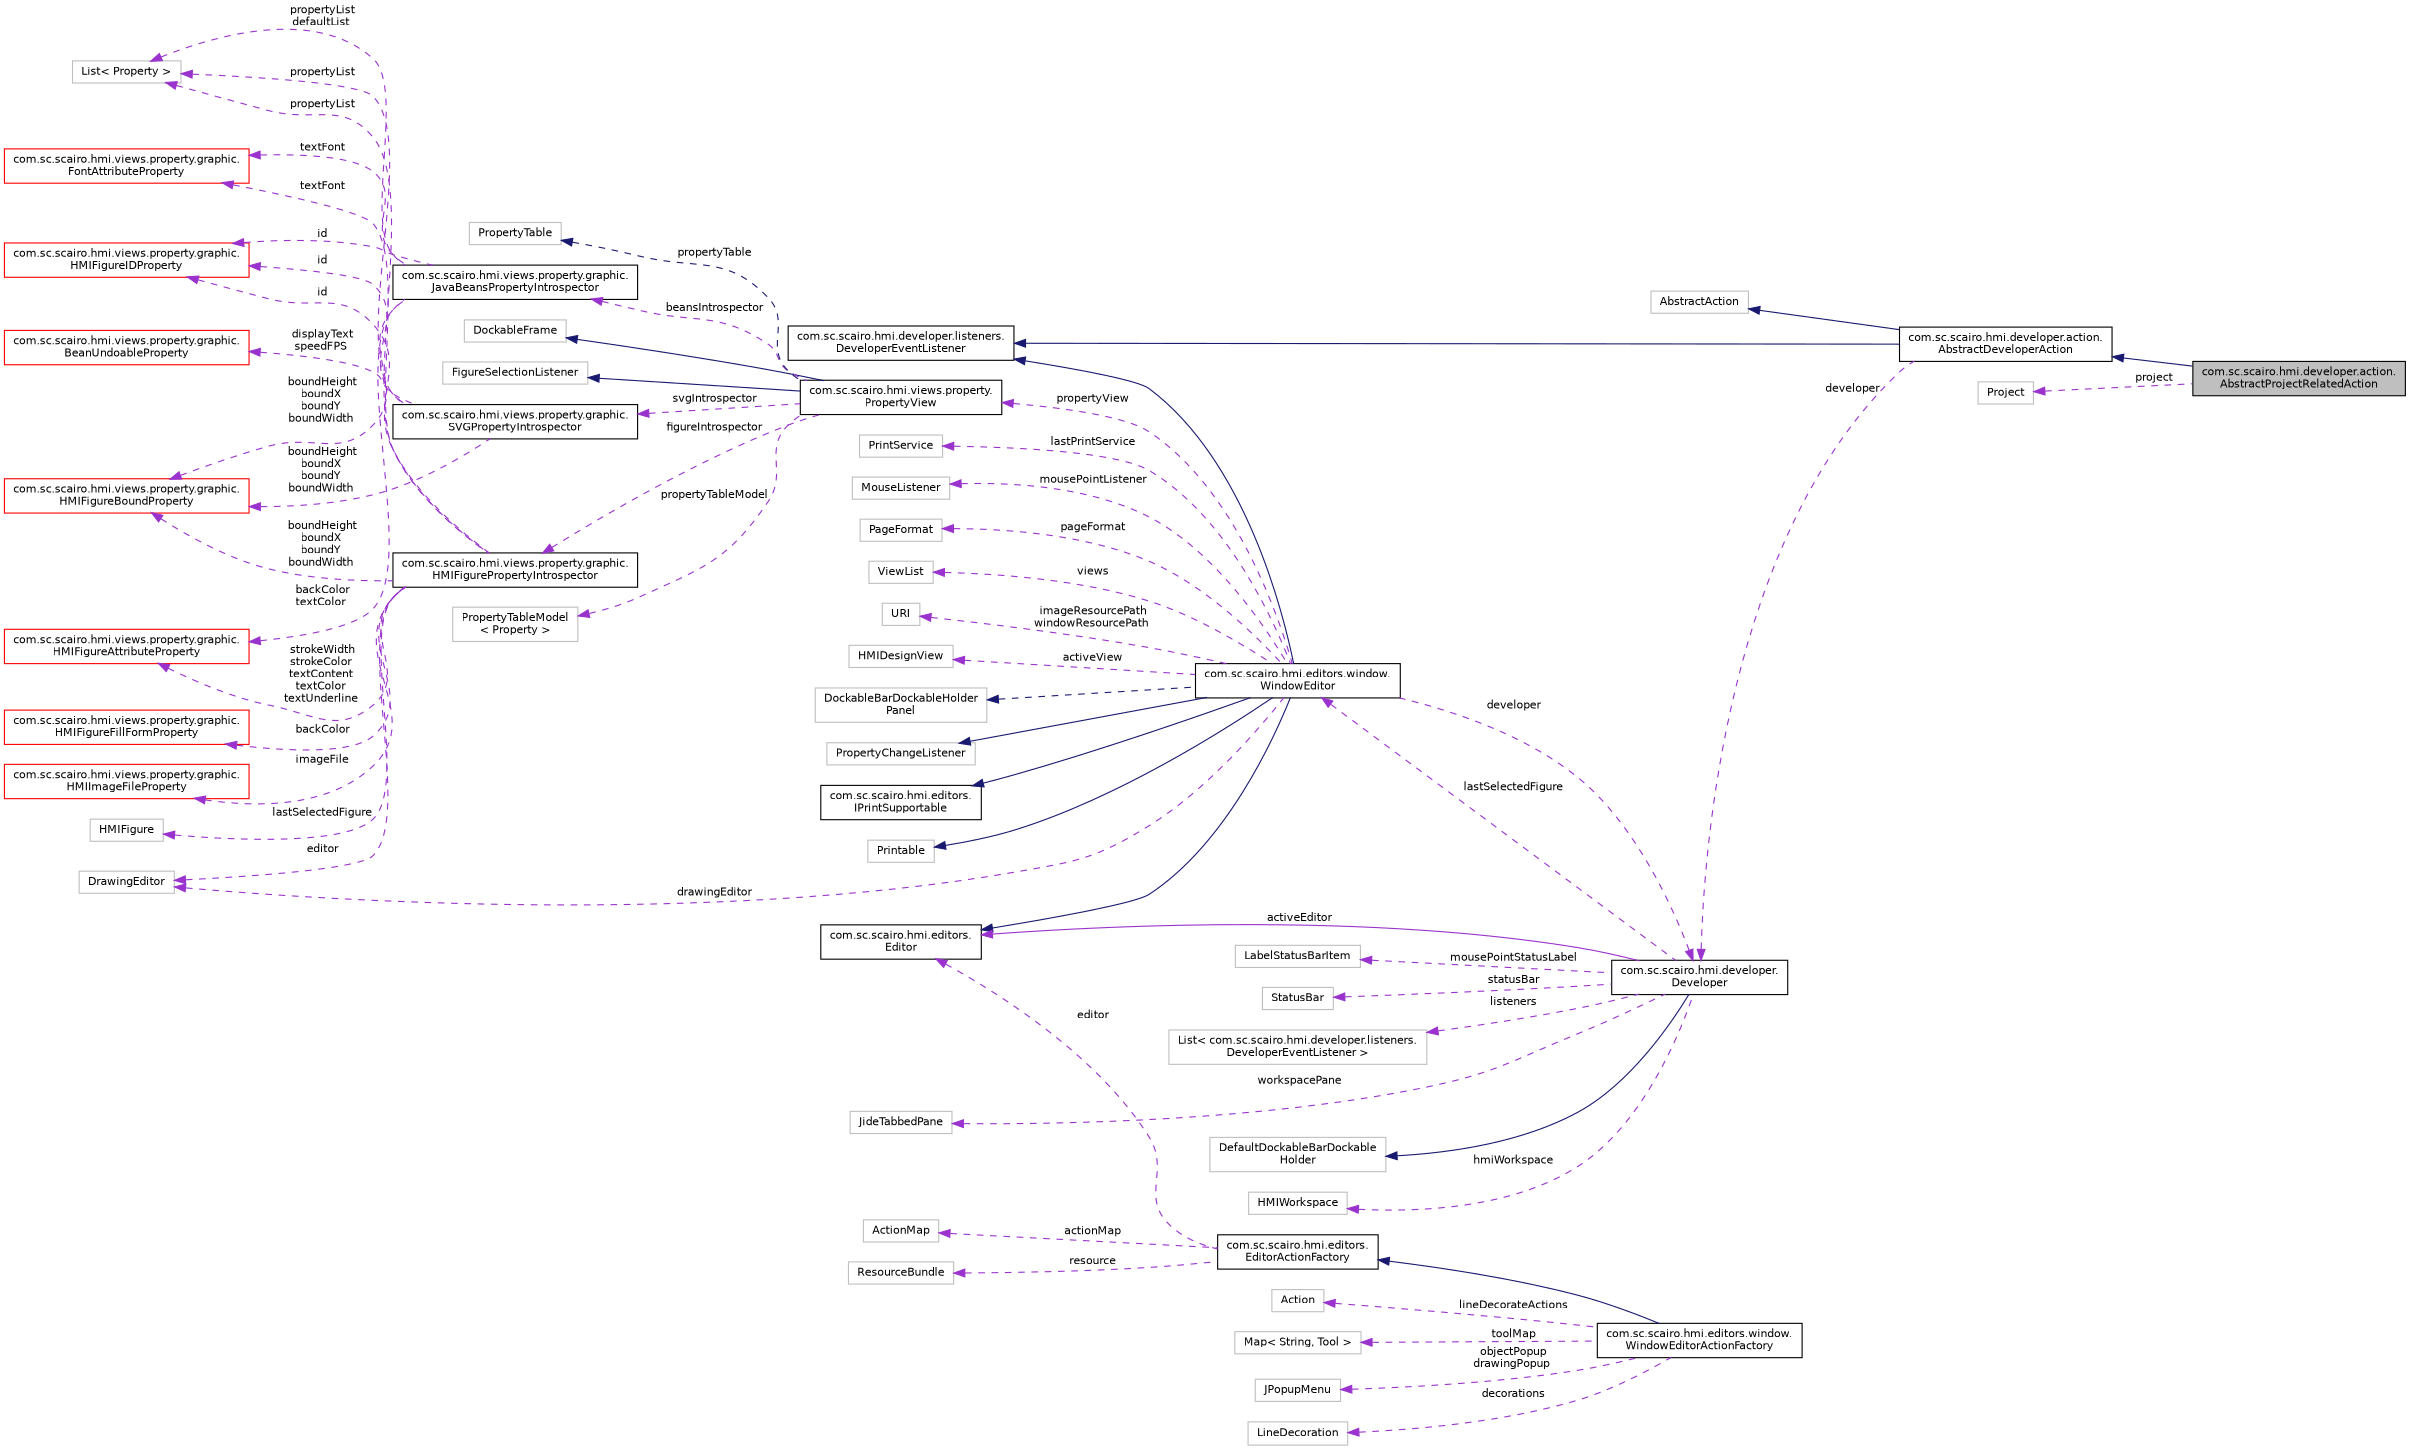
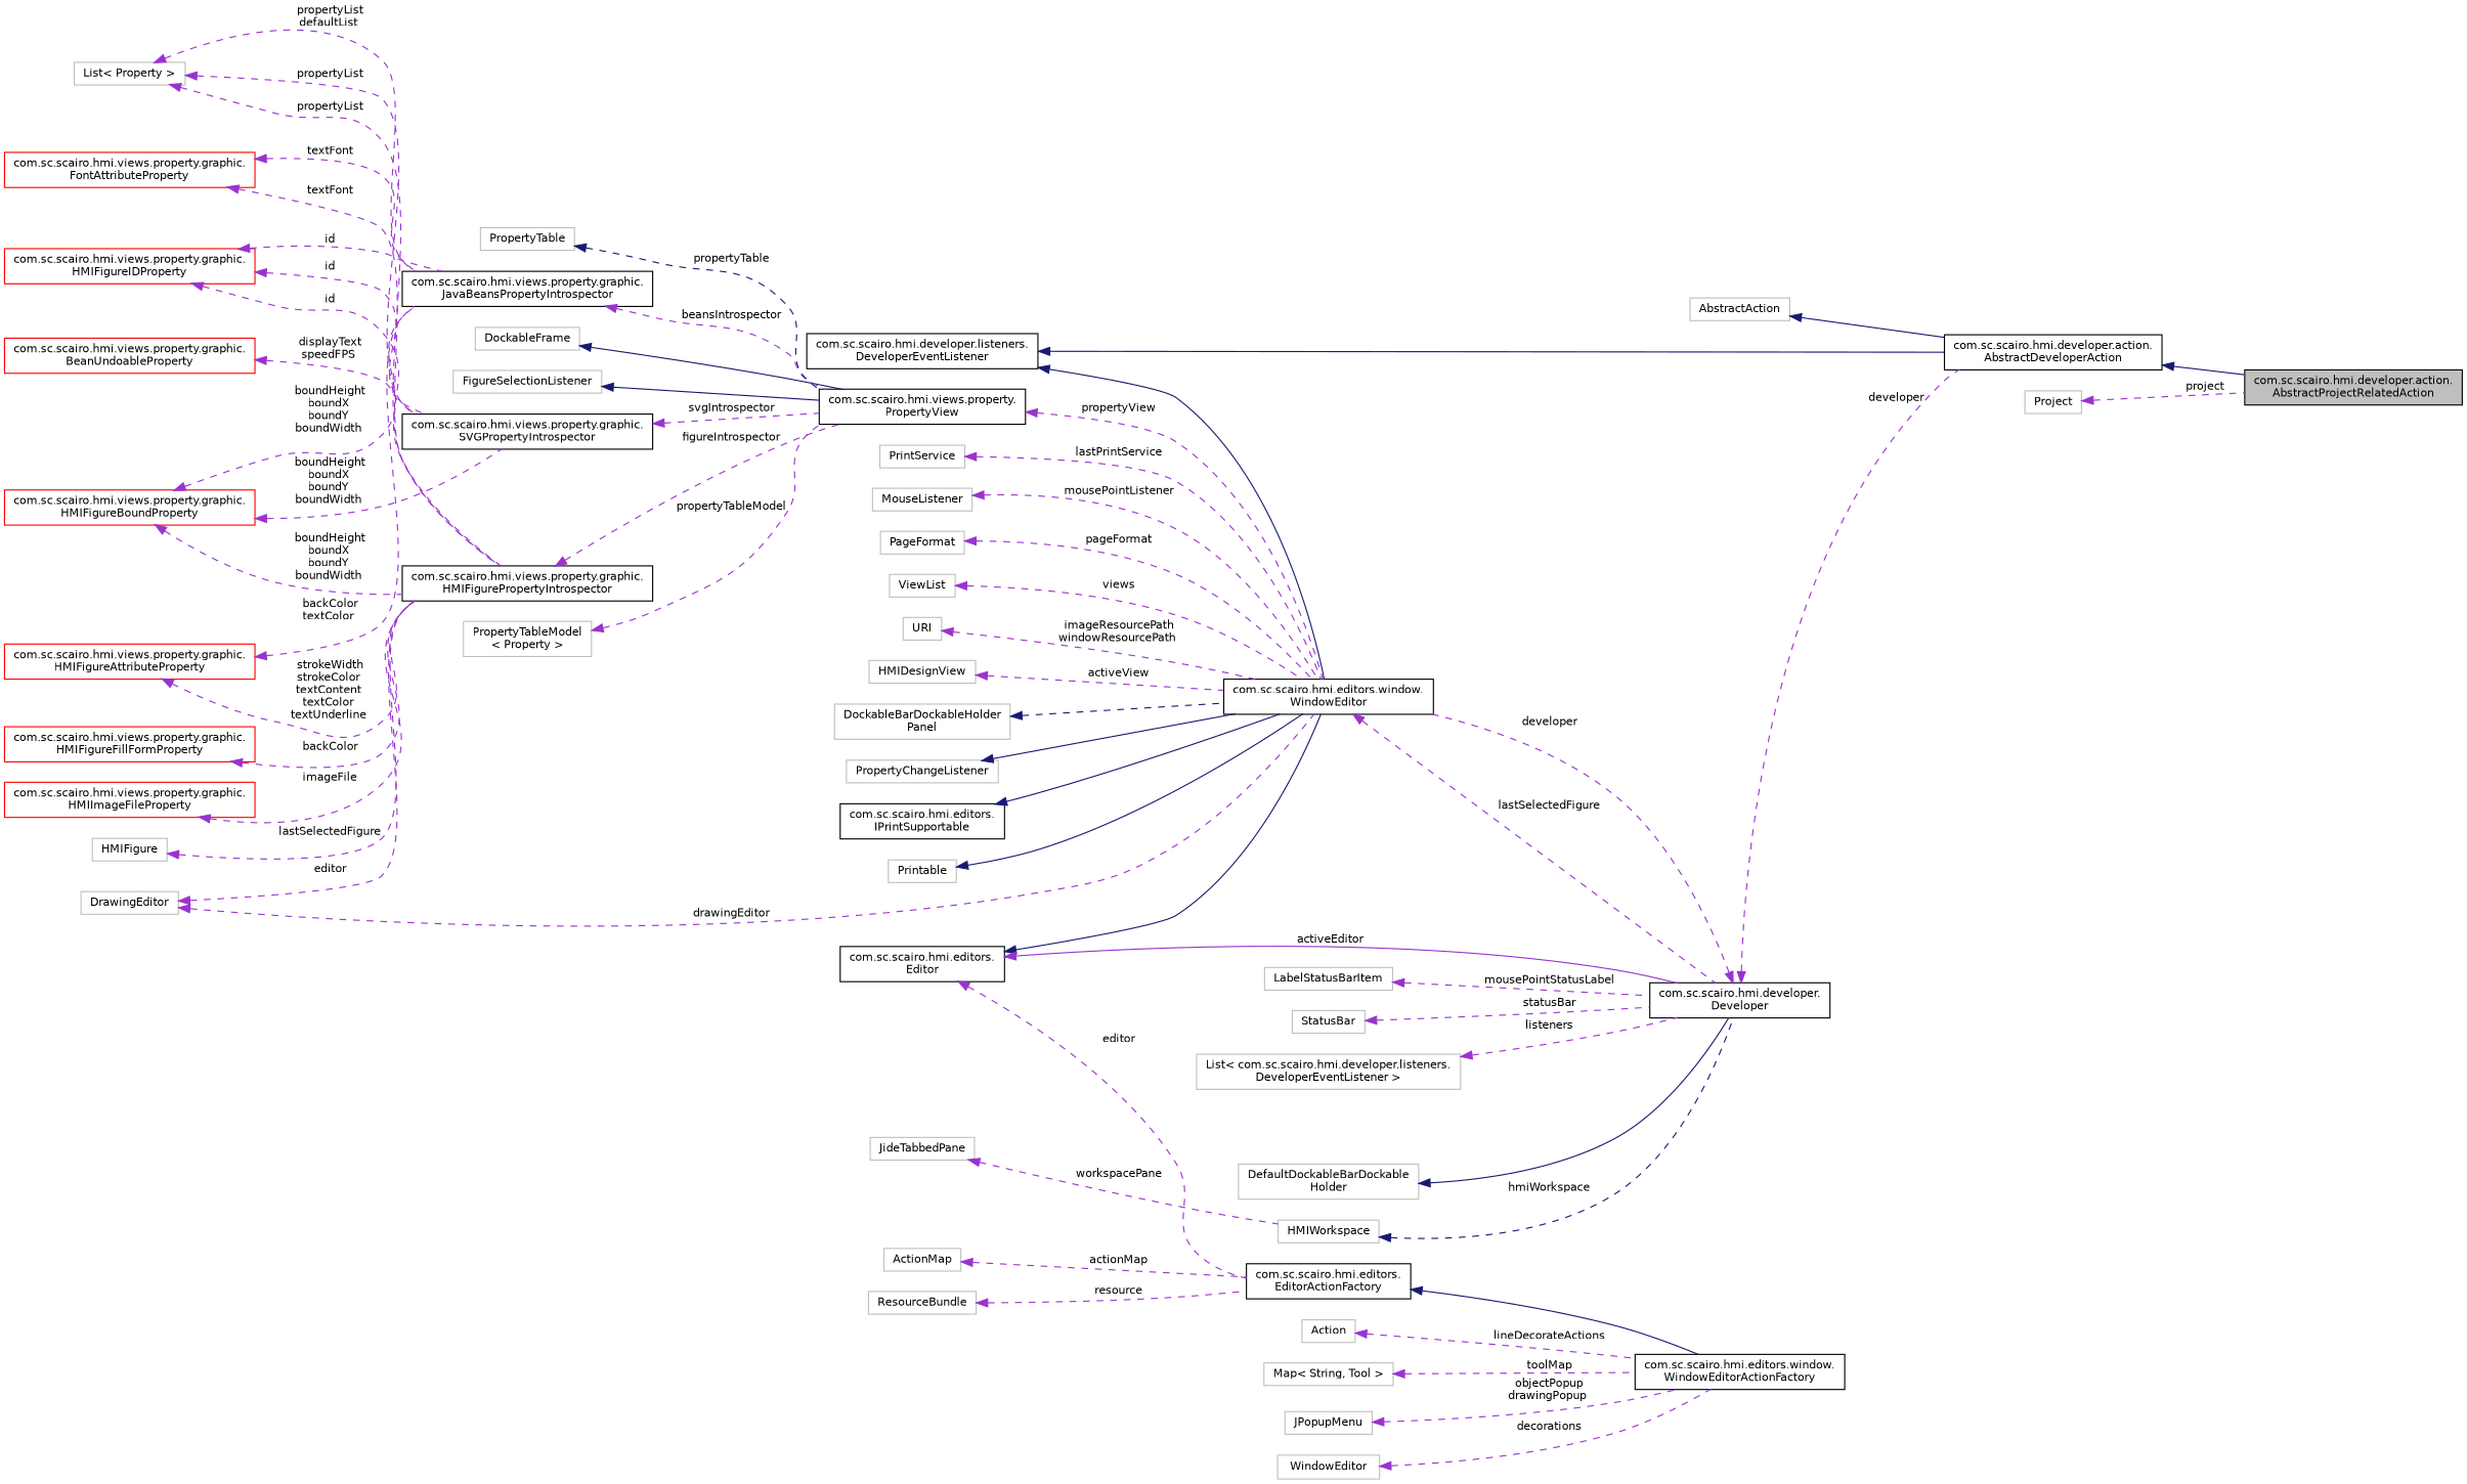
  digraph {
    rankdir=LR
    node [color=grey75 fillcolor=white fontname=Helvetica fontsize=10 shape=record style=filled]
    edge [color=darkorchid3 dir=back fontname=Helvetica fontsize=10 labelfontname=Helvetica labelfontsize=10 style=dashed]
    n1 [color=black fillcolor=grey75 fontcolor=black height=0.2 label="com.sc.scairo.hmi.developer.action.\lAbstractProjectRelatedAction" width=0.4]
    n2 [color=black height=0.2 label="com.sc.scairo.hmi.developer.action.\lAbstractDeveloperAction" width=0.4]
    n3 [height=0.2 label=AbstractAction width=0.4]
    n4 [color=black height=0.2 label="com.sc.scairo.hmi.developer.listeners.\lDeveloperEventListener" width=0.4]
    n5 [color=black height=0.2 label="com.sc.scairo.hmi.editors.window.\lWindowEditor" width=0.4]
    n6 [color=black height=0.2 label="com.sc.scairo.hmi.developer.\lDeveloper" width=0.4]
    n7 [height=0.2 label="DefaultDockableBarDockable\lHolder" width=0.4]
    n8 [height=0.2 label=HMIWorkspace width=0.4]
    n9 [height=0.2 label="DockableBarDockableHolder\lPanel" width=0.4]
    n10 [height=0.2 label=PropertyChangeListener width=0.4]
    n11 [color=black height=0.2 label="com.sc.scairo.hmi.editors.\lEditor" width=0.4]
    n12 [color=black height=0.2 label="com.sc.scairo.hmi.editors.\lEditorActionFactory" width=0.4]
    n13 [color=black height=0.2 label="com.sc.scairo.hmi.editors.window.\lWindowEditorActionFactory" width=0.4]
    n14 [color=black height=0.2 label="com.sc.scairo.hmi.editors.\lIPrintSupportable" width=0.4]
    n15 [height=0.2 label=Printable width=0.4]
    n16 [height=0.2 label=DrawingEditor width=0.4]
    n17 [color=black height=0.2 label="com.sc.scairo.hmi.views.property.graphic.\lHMIFigurePropertyIntrospector" width=0.4]
    n18 [color=black height=0.2 label="com.sc.scairo.hmi.views.property.\lPropertyView" width=0.4]
    n19 [height=0.2 label=PrintService width=0.4]
    n20 [height=0.2 label=MouseListener width=0.4]
    n21 [height=0.2 label=PageFormat width=0.4]
    n22 [height=0.2 label=ViewList width=0.4]
    n23 [height=0.2 label=URI width=0.4]
    n24 [height=0.2 label=HMIDesignView width=0.4]
    n25 [height=0.2 label=DockableFrame width=0.4]
    n26 [height=0.2 label=FigureSelectionListener width=0.4]
    n27 [color=black height=0.2 label="com.sc.scairo.hmi.views.property.graphic.\lJavaBeansPropertyIntrospector" width=0.4]
    n28 [color=red height=0.2 label="com.sc.scairo.hmi.views.property.graphic.\lHMIFigureBoundProperty" width=0.4]
    n29 [color=black height=0.2 label="com.sc.scairo.hmi.views.property.graphic.\lSVGPropertyIntrospector" width=0.4]
    n30 [color=red height=0.2 label="com.sc.scairo.hmi.views.property.graphic.\lHMIFigureIDProperty" width=0.4]
    n31 [height=0.2 label="List\< Property \>" width=0.4]
    n32 [color=red height=0.2 label="com.sc.scairo.hmi.views.property.graphic.\lHMIFigureAttributeProperty" width=0.4]
    n33 [color=red height=0.2 label="com.sc.scairo.hmi.views.property.graphic.\lFontAttributeProperty" width=0.4]
    n34 [color=red height=0.2 label="com.sc.scairo.hmi.views.property.graphic.\lHMIFigureFillFormProperty" width=0.4]
    n35 [color=red height=0.2 label="com.sc.scairo.hmi.views.property.graphic.\lHMIImageFileProperty" width=0.4]
    n36 [height=0.2 label=HMIFigure width=0.4]
    n37 [height=0.2 label="PropertyTableModel\l\< Property \>" width=0.4]
    n38 [height=0.2 label=PropertyTable width=0.4]
    n39 [color=red height=0.2 label="com.sc.scairo.hmi.views.property.graphic.\lBeanUndoableProperty" width=0.4]
    n40 [height=0.2 label=ResourceBundle width=0.4]
    n41 [height=0.2 label=ActionMap width=0.4]
    n42 [height=0.2 label=JPopupMenu width=0.4]
-   n43 [height=0.2 label=LineDecoration width=0.4]
+   n43 [height=0.2 label=WindowEditor width=0.4]
    n44 [height=0.2 label=Action width=0.4]
    n45 [height=0.2 label="Map\< String, Tool \>" width=0.4]
    n46 [height=0.2 label=LabelStatusBarItem width=0.4]
    n47 [height=0.2 label=JideTabbedPane width=0.4]
    n48 [height=0.2 label=StatusBar width=0.4]
    n49 [height=0.2 label=Project width=0.4]
    n50 [height=0.2 label="List\< com.sc.scairo.hmi.developer.listeners.\lDeveloperEventListener \>" width=0.4]
    n2 -> n1 [color=midnightblue style=solid]
    n3 -> n2 [color=midnightblue style=solid]
    n4 -> n2 [color=midnightblue style=solid]
    n4 -> n5 [color=midnightblue style=solid]
    n5 -> n6 [label=" lastSelectedFigure"]
    n6 -> n2 [label=" developer"]
    n6 -> n5 [label=" developer"]
    n7 -> n6 [color=midnightblue style=solid]
-   n8 -> n6 [label=" hmiWorkspace"]
+   n8 -> n6 [color=midnightblue label=" hmiWorkspace"]
    n9 -> n5 [color=midnightblue]
    n10 -> n5 [color=midnightblue style=solid]
    n11 -> n5 [color=midnightblue style=solid]
    n11 -> n6 [label=" activeEditor" style=solid]
    n11 -> n12 [label=" editor"]
    n12 -> n13 [color=midnightblue style=solid]
    n14 -> n5 [color=midnightblue style=solid]
    n15 -> n5 [color=midnightblue style=solid]
    n16 -> n5 [label=" drawingEditor"]
    n16 -> n17 [label=" editor"]
    n17 -> n18 [label=" figureIntrospector"]
    n18 -> n5 [label=" propertyView"]
    n19 -> n5 [label=" lastPrintService"]
    n20 -> n5 [label=" mousePointListener"]
    n21 -> n5 [label=" pageFormat"]
    n22 -> n5 [label=" views"]
    n23 -> n5 [label=" imageResourcePath\nwindowResourcePath"]
    n24 -> n5 [label=" activeView"]
    n25 -> n18 [color=midnightblue style=solid]
    n26 -> n18 [color=midnightblue style=solid]
    n27 -> n18 [label=" beansIntrospector"]
    n28 -> n17 [label=" boundHeight\nboundX\nboundY\nboundWidth"]
    n28 -> n27 [label=" boundHeight\nboundX\nboundY\nboundWidth"]
    n28 -> n29 [label=" boundHeight\nboundX\nboundY\nboundWidth"]
    n29 -> n18 [label=" svgIntrospector"]
    n30 -> n17 [label=" id"]
    n30 -> n27 [label=" id"]
    n30 -> n29 [label=" id"]
    n31 -> n17 [label=" propertyList"]
    n31 -> n27 [label=" propertyList\ndefaultList"]
    n31 -> n29 [label=" propertyList"]
    n32 -> n17 [label=" strokeWidth\nstrokeColor\ntextContent\ntextColor\ntextUnderline"]
    n32 -> n27 [label=" backColor\ntextColor"]
    n33 -> n17 [label=" textFont"]
    n33 -> n27 [label=" textFont"]
    n34 -> n17 [label=" backColor"]
    n35 -> n17 [label=" imageFile"]
    n36 -> n17 [label=" lastSelectedFigure"]
    n37 -> n18 [label=" propertyTableModel"]
    n38 -> n18 [color=midnightblue label=" propertyTable"]
    n39 -> n29 [label=" displayText\nspeedFPS"]
    n40 -> n12 [label=" resource"]
    n41 -> n12 [label=" actionMap"]
    n42 -> n13 [label=" objectPopup\ndrawingPopup"]
    n43 -> n13 [label=" decorations"]
    n44 -> n13 [label=" lineDecorateActions"]
    n45 -> n13 [label=" toolMap"]
    n46 -> n6 [label=" mousePointStatusLabel"]
-   n47 -> n6 [label=" workspacePane"]
+   n47 -> n8 [label=" workspacePane"]
    n48 -> n6 [label=" statusBar"]
    n49 -> n1 [label=" project"]
    n50 -> n6 [label=" listeners"]
  }
